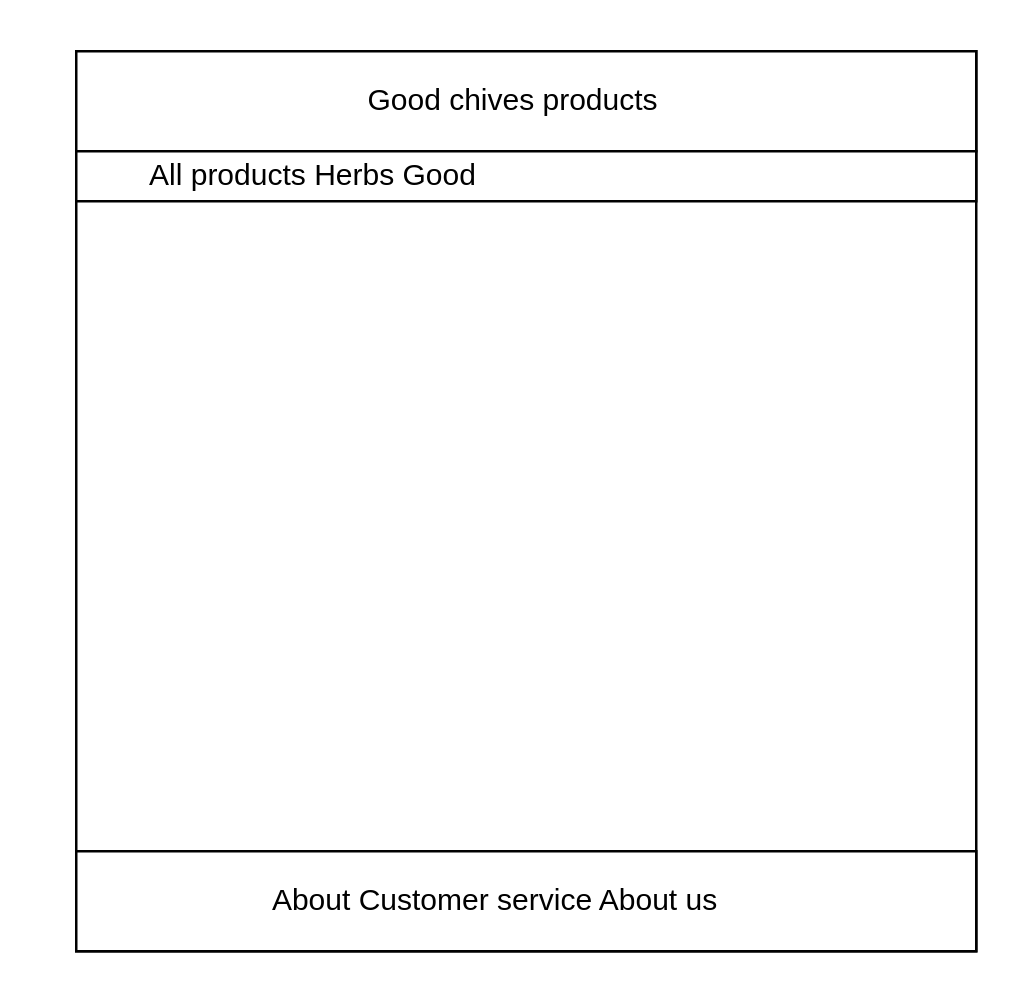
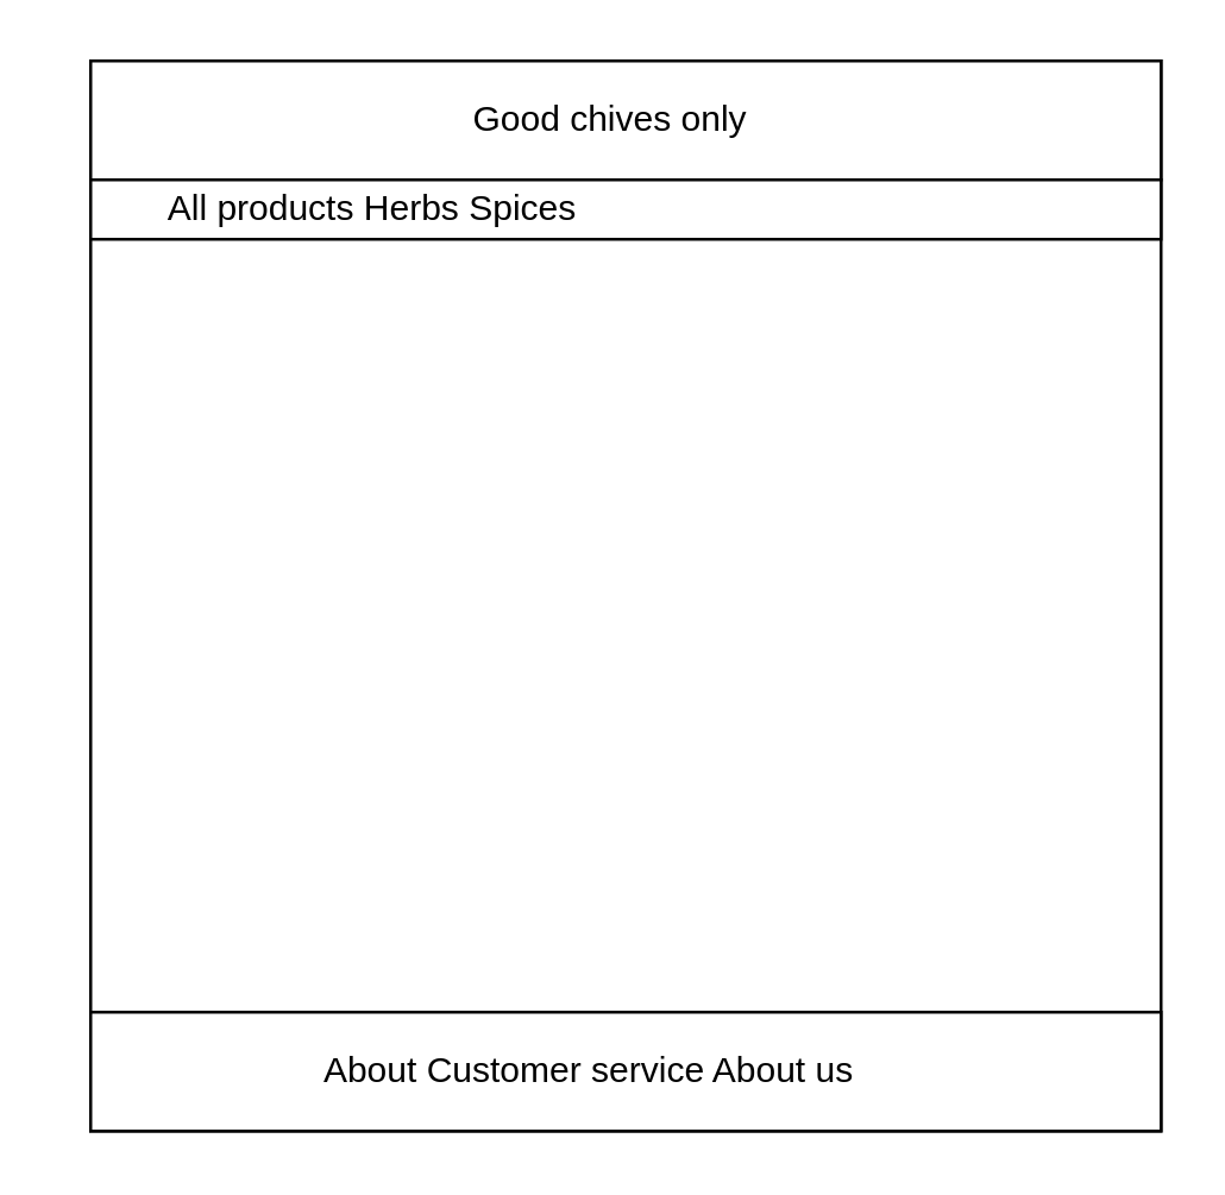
  <mxCell id="0" />
  <mxCell id="1" parent="0" />
  <mxCell id="2" value="" style="whiteSpace=wrap;html=1;aspect=fixed;" vertex="1" parent="1"><mxGeometry x="30" y="20" width="360" height="360" as="geometry" /></mxCell>
  <mxCell id="3" value="" style="rounded=0;whiteSpace=wrap;html=1;" vertex="1" parent="1"><mxGeometry x="30" y="20" width="360" height="40" as="geometry" /></mxCell>
  <mxCell id="4" value="" style="rounded=0;whiteSpace=wrap;html=1;" vertex="1" parent="1"><mxGeometry x="30" y="340" width="360" height="40" as="geometry" /></mxCell>
- <mxCell id="5" value="Good chives products" style="text;strokeColor=none;align=center;fillColor=none;html=1;verticalAlign=middle;whiteSpace=wrap;rounded=0;" vertex="1" parent="1"><mxGeometry x="20" y="25" width="370" height="30" as="geometry" /></mxCell>
+ <mxCell id="5" value="Good chives only" style="text;strokeColor=none;align=center;fillColor=none;html=1;verticalAlign=middle;whiteSpace=wrap;rounded=0;" vertex="1" parent="1"><mxGeometry x="20" y="25" width="370" height="30" as="geometry" /></mxCell>
  <mxCell id="6" value="" style="rounded=0;whiteSpace=wrap;html=1;" vertex="1" parent="1"><mxGeometry x="30" y="60" width="360" height="20" as="geometry" /></mxCell>
- <mxCell id="7" value="All products&lt;span style=&quot;white-space: pre;&quot;&gt; &lt;/span&gt;Herbs&lt;span style=&quot;white-space: pre;&quot;&gt; &lt;/span&gt;Good" style="text;strokeColor=none;align=center;fillColor=none;html=1;verticalAlign=middle;whiteSpace=wrap;rounded=0;" vertex="1" parent="1"><mxGeometry x="30" y="55" width="190" height="30" as="geometry" /></mxCell>
+ <mxCell id="7" value="All products&lt;span style=&quot;white-space: pre;&quot;&gt; &lt;/span&gt;Herbs&lt;span style=&quot;white-space: pre;&quot;&gt; &lt;/span&gt;Spices" style="text;strokeColor=none;align=center;fillColor=none;html=1;verticalAlign=middle;whiteSpace=wrap;rounded=0;" vertex="1" parent="1"><mxGeometry x="30" y="55" width="190" height="30" as="geometry" /></mxCell>
  <mxCell id="8" value="About&lt;span style=&quot;white-space: pre;&quot;&gt; &lt;/span&gt;Customer service&lt;span style=&quot;white-space: pre;&quot;&gt; &lt;/span&gt;About us&lt;span style=&quot;white-space: pre;&quot;&gt; &lt;/span&gt;" style="text;strokeColor=none;align=center;fillColor=none;html=1;verticalAlign=middle;whiteSpace=wrap;rounded=0;" vertex="1" parent="1"><mxGeometry x="82" y="345" width="235" height="30" as="geometry" /></mxCell>
